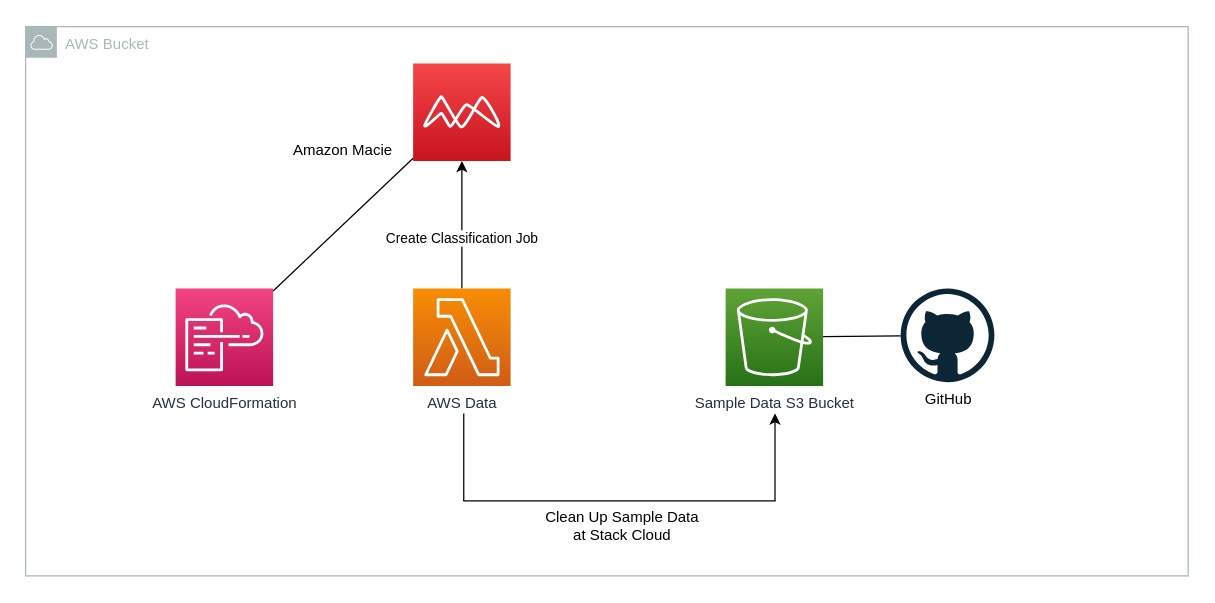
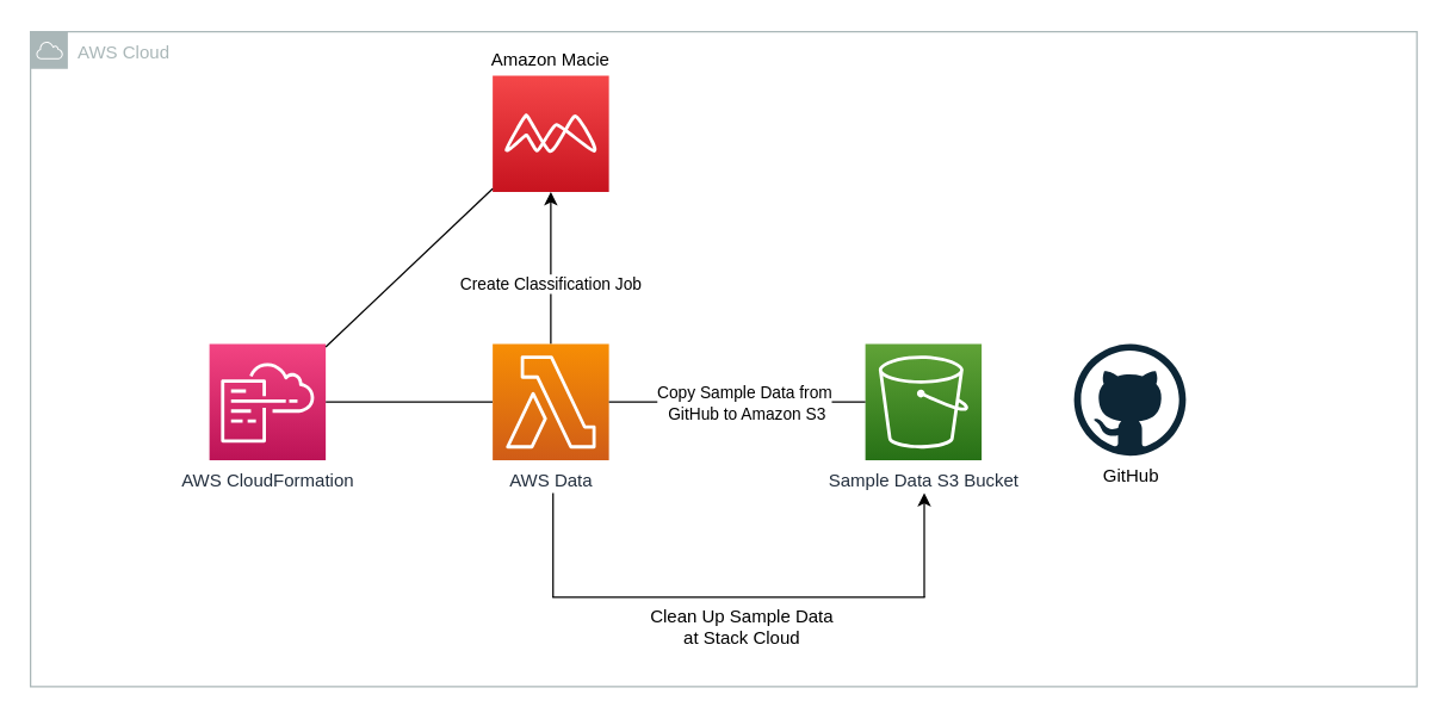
  <mxCell id="0" />
  <mxCell id="1" parent="0" />
- <mxCell id="2" value="AWS Bucket" style="outlineConnect=0;gradientColor=none;html=1;whiteSpace=wrap;fontSize=12;fontStyle=0;shape=mxgraph.aws4.group;grIcon=mxgraph.aws4.group_aws_cloud;strokeColor=#AAB7B8;fillColor=none;verticalAlign=top;align=left;spacingLeft=30;fontColor=#AAB7B8;dashed=0;" vertex="1" parent="1"><mxGeometry x="20" y="20.5" width="930" height="439.5" as="geometry" /></mxCell>
+ <mxCell id="2" value="AWS Cloud" style="outlineConnect=0;gradientColor=none;html=1;whiteSpace=wrap;fontSize=12;fontStyle=0;shape=mxgraph.aws4.group;grIcon=mxgraph.aws4.group_aws_cloud;strokeColor=#AAB7B8;fillColor=none;verticalAlign=top;align=left;spacingLeft=30;fontColor=#AAB7B8;dashed=0;" vertex="1" parent="1"><mxGeometry x="20" y="20.5" width="930" height="439.5" as="geometry" /></mxCell>
  <mxCell id="3" value="" style="outlineConnect=0;fontColor=#232F3E;gradientColor=#F54749;gradientDirection=north;fillColor=#C7131F;strokeColor=#ffffff;dashed=0;verticalLabelPosition=bottom;verticalAlign=top;align=center;html=1;fontSize=12;fontStyle=0;aspect=fixed;shape=mxgraph.aws4.resourceIcon;resIcon=mxgraph.aws4.macie;" vertex="1" parent="1"><mxGeometry x="330" y="50" width="78" height="78" as="geometry" /></mxCell>
  <mxCell id="4" value="Sample Data S3 Bucket" style="outlineConnect=0;fontColor=#232F3E;gradientColor=#60A337;gradientDirection=north;fillColor=#277116;strokeColor=#ffffff;dashed=0;verticalLabelPosition=bottom;verticalAlign=top;align=center;html=1;fontSize=12;fontStyle=0;aspect=fixed;shape=mxgraph.aws4.resourceIcon;resIcon=mxgraph.aws4.s3;" vertex="1" parent="1"><mxGeometry x="580" y="230" width="78" height="78" as="geometry" /></mxCell>
  <mxCell id="5" value="GitHub" style="dashed=0;outlineConnect=0;html=1;align=center;labelPosition=center;verticalLabelPosition=bottom;verticalAlign=top;shape=mxgraph.weblogos.github" vertex="1" parent="1"><mxGeometry x="720" y="230" width="75" height="75" as="geometry" /></mxCell>
+ <mxCell id="6" value="" style="endArrow=none;html=1;" edge="1" parent="1" source="7" target="10"><mxGeometry width="50" height="50" relative="1" as="geometry"><mxPoint x="220" y="285" as="sourcePoint" /><mxPoint x="330" y="285" as="targetPoint" /></mxGeometry></mxCell>
  <mxCell id="7" value="AWS CloudFormation" style="outlineConnect=0;fontColor=#232F3E;gradientColor=#F34482;gradientDirection=north;fillColor=#BC1356;strokeColor=#ffffff;dashed=0;verticalLabelPosition=bottom;verticalAlign=top;align=center;html=1;fontSize=12;fontStyle=0;aspect=fixed;shape=mxgraph.aws4.resourceIcon;resIcon=mxgraph.aws4.cloudformation;" vertex="1" parent="1"><mxGeometry x="140" y="230" width="78" height="78" as="geometry" /></mxCell>
  <mxCell id="8" value="" style="edgeStyle=orthogonalEdgeStyle;rounded=0;orthogonalLoop=1;jettySize=auto;html=1;" edge="1" parent="1" source="10" target="3"><mxGeometry relative="1" as="geometry" /></mxCell>
  <mxCell id="9" value="Create Classification Job" style="edgeLabel;html=1;align=center;verticalAlign=middle;resizable=0;points=[];" vertex="1" connectable="0" parent="8"><mxGeometry x="-0.196" y="1" relative="1" as="geometry"><mxPoint as="offset" /></mxGeometry></mxCell>
  <mxCell id="10" value="AWS Data" style="outlineConnect=0;fontColor=#232F3E;gradientColor=#F78E04;gradientDirection=north;fillColor=#D05C17;strokeColor=#ffffff;dashed=0;verticalLabelPosition=bottom;verticalAlign=top;align=center;html=1;fontSize=12;fontStyle=0;aspect=fixed;shape=mxgraph.aws4.resourceIcon;resIcon=mxgraph.aws4.lambda;" vertex="1" parent="1"><mxGeometry x="330" y="230" width="78" height="78" as="geometry" /></mxCell>
- <mxCell id="11" value="" style="endArrow=none;html=1;" edge="1" parent="1" source="5" target="4"><mxGeometry width="50" height="50" relative="1" as="geometry"><mxPoint x="610" y="410" as="sourcePoint" /><mxPoint x="660" y="360" as="targetPoint" /></mxGeometry></mxCell>
  <mxCell id="12" value="" style="endArrow=none;html=1;" edge="1" parent="1" source="7" target="3"><mxGeometry width="50" height="50" relative="1" as="geometry"><mxPoint x="230" y="200" as="sourcePoint" /><mxPoint x="330" y="150" as="targetPoint" /></mxGeometry></mxCell>
- <mxCell id="13" value="Amazon Macie" style="text;html=1;strokeColor=none;fillColor=none;align=center;verticalAlign=middle;whiteSpace=wrap;rounded=0;" vertex="1" parent="1"><mxGeometry x="229" y="110" width="90" height="20" as="geometry" /></mxCell>
+ <mxCell id="13" value="Amazon Macie" style="text;html=1;strokeColor=none;fillColor=none;align=center;verticalAlign=middle;whiteSpace=wrap;rounded=0;" vertex="1" parent="1"><mxGeometry x="324" y="30" width="90" height="20" as="geometry" /></mxCell>
+ <mxCell id="14" value="" style="endArrow=none;html=1;" edge="1" parent="1" source="4" target="10"><mxGeometry width="50" height="50" relative="1" as="geometry"><mxPoint x="700" y="280.145" as="sourcePoint" /><mxPoint x="618" y="279.369" as="targetPoint" /></mxGeometry></mxCell>
+ <mxCell id="15" value="Copy Sample Data from&lt;br&gt;&amp;nbsp;GitHub to Amazon S3" style="edgeLabel;html=1;align=center;verticalAlign=middle;resizable=0;points=[];" vertex="1" connectable="0" parent="14"><mxGeometry x="0.279" y="1" relative="1" as="geometry"><mxPoint x="28" y="-1" as="offset" /></mxGeometry></mxCell>
  <mxCell id="16" value="" style="endArrow=none;html=1;" edge="1" parent="1"><mxGeometry width="50" height="50" relative="1" as="geometry"><mxPoint x="370" y="400" as="sourcePoint" /><mxPoint x="620" y="400" as="targetPoint" /></mxGeometry></mxCell>
  <mxCell id="17" value="" style="endArrow=none;html=1;" edge="1" parent="1"><mxGeometry width="50" height="50" relative="1" as="geometry"><mxPoint x="370.5" y="400" as="sourcePoint" /><mxPoint x="370.5" y="330" as="targetPoint" /></mxGeometry></mxCell>
  <mxCell id="18" value="" style="endArrow=classic;html=1;" edge="1" parent="1"><mxGeometry width="50" height="50" relative="1" as="geometry"><mxPoint x="619.5" y="400" as="sourcePoint" /><mxPoint x="619.5" y="330" as="targetPoint" /></mxGeometry></mxCell>
  <mxCell id="19" value="Clean Up Sample Data at Stack Cloud" style="text;html=1;strokeColor=none;fillColor=none;align=center;verticalAlign=middle;whiteSpace=wrap;rounded=0;" vertex="1" parent="1"><mxGeometry x="430" y="410" width="135" height="20" as="geometry" /></mxCell>
